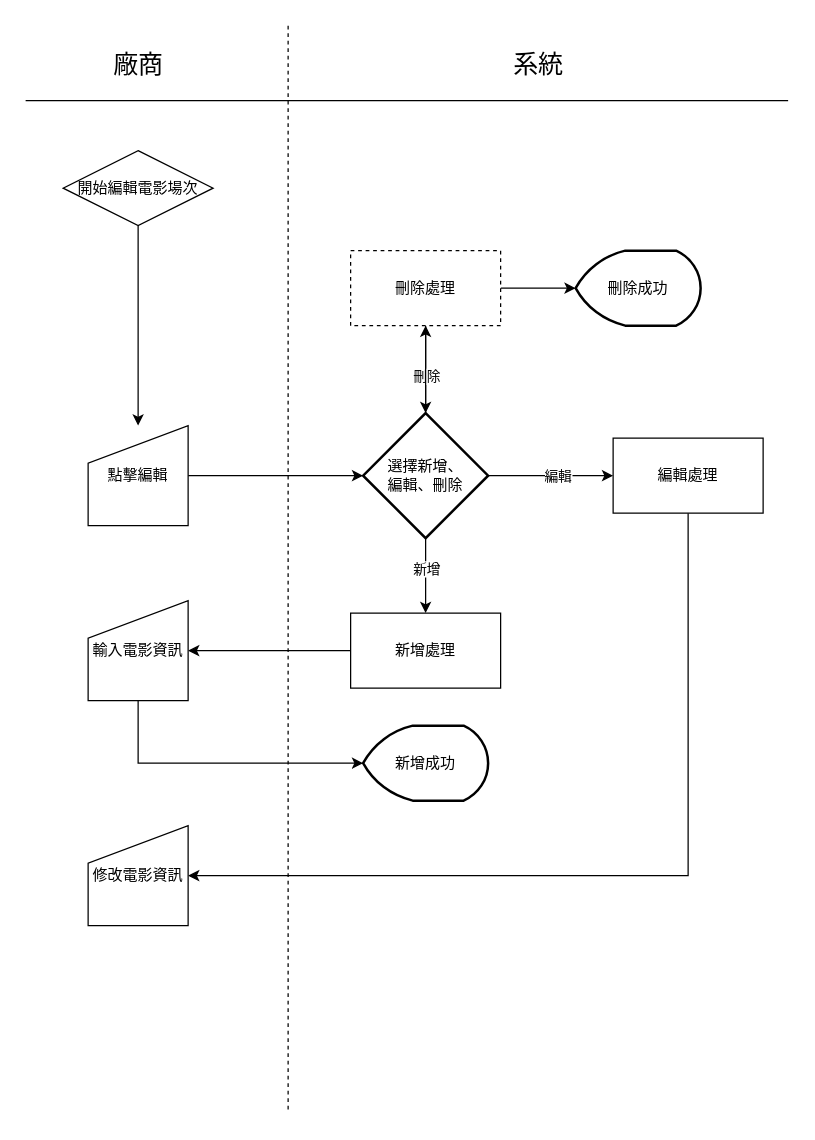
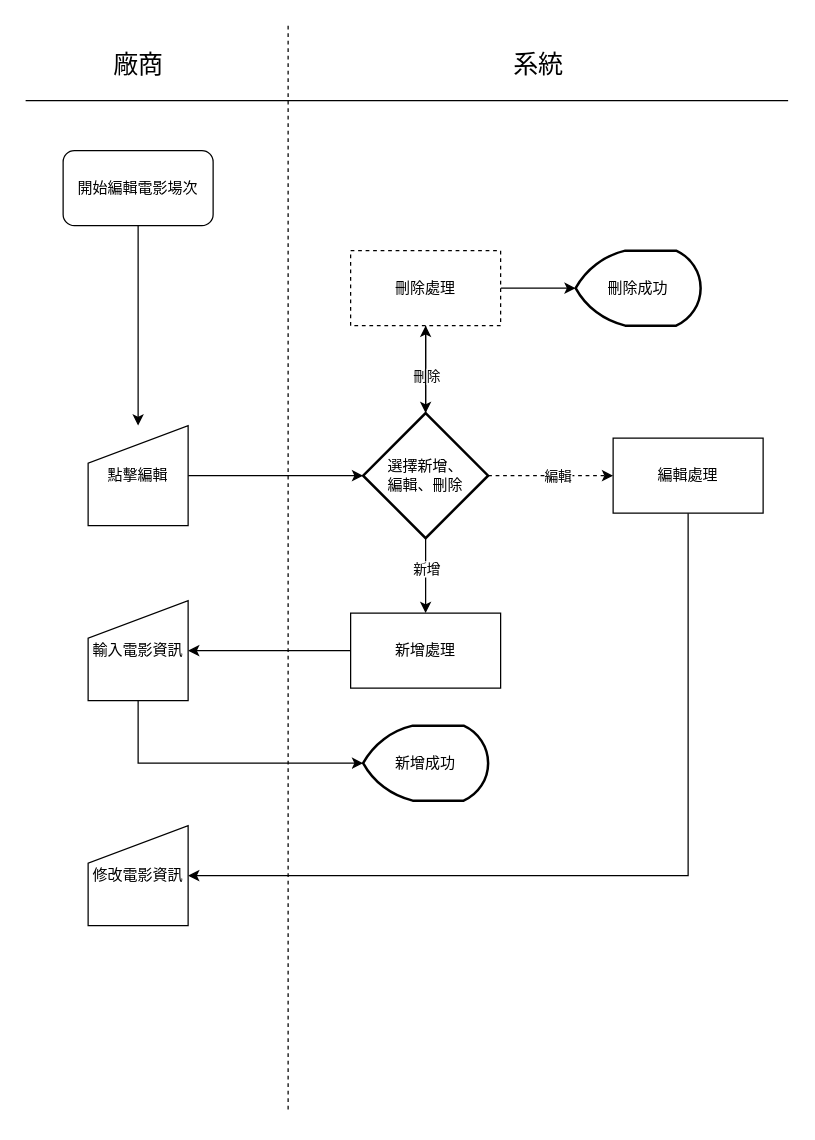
  <mxCell id="0" />
  <mxCell id="1" parent="0" />
  <mxCell id="2" value="" style="endArrow=none;dashed=1;html=1;" parent="1" edge="1"><mxGeometry width="50" height="50" relative="1" as="geometry"><mxPoint x="230" y="20" as="sourcePoint" /><mxPoint x="230" y="890" as="targetPoint" /></mxGeometry></mxCell>
  <mxCell id="3" value="" style="endArrow=none;html=1;" parent="1" edge="1"><mxGeometry width="50" height="50" relative="1" as="geometry"><mxPoint x="20" y="80" as="sourcePoint" /><mxPoint x="630" y="80" as="targetPoint" /></mxGeometry></mxCell>
  <mxCell id="4" value="&lt;span style=&quot;font-size: 20px&quot;&gt;廠商&lt;/span&gt;" style="text;html=1;align=center;verticalAlign=middle;resizable=0;points=[];autosize=1;" parent="1" vertex="1"><mxGeometry x="80" y="40" width="60" height="20" as="geometry" /></mxCell>
  <mxCell id="5" value="&lt;font style=&quot;font-size: 20px&quot;&gt;系統&lt;/font&gt;" style="text;html=1;align=center;verticalAlign=middle;resizable=0;points=[];autosize=1;" parent="1" vertex="1"><mxGeometry x="400" y="40" width="60" height="20" as="geometry" /></mxCell>
  <mxCell id="6" style="edgeStyle=orthogonalEdgeStyle;rounded=0;orthogonalLoop=1;jettySize=auto;html=1;exitX=0.5;exitY=1;exitDx=0;exitDy=0;entryX=0.5;entryY=0;entryDx=0;entryDy=0;" parent="1" source="7" target="9" edge="1"><mxGeometry relative="1" as="geometry" /></mxCell>
- <mxCell id="7" value="開始編輯電影場次" style="rhombus;whiteSpace=wrap;html=1;" parent="1" vertex="1"><mxGeometry x="50" y="120" width="120" height="60" as="geometry" /></mxCell>
+ <mxCell id="7" value="開始編輯電影場次" style="rounded=1;whiteSpace=wrap;html=1;" parent="1" vertex="1"><mxGeometry x="50" y="120" width="120" height="60" as="geometry" /></mxCell>
  <mxCell id="8" style="edgeStyle=orthogonalEdgeStyle;rounded=0;orthogonalLoop=1;jettySize=auto;html=1;exitX=1;exitY=0.5;exitDx=0;exitDy=0;entryX=0;entryY=0.5;entryDx=0;entryDy=0;entryPerimeter=0;" parent="1" source="9" target="16" edge="1"><mxGeometry relative="1" as="geometry" /></mxCell>
  <mxCell id="9" value="點擊編輯" style="shape=manualInput;whiteSpace=wrap;html=1;" parent="1" vertex="1"><mxGeometry x="70" y="340" width="80" height="80" as="geometry" /></mxCell>
  <mxCell id="10" style="edgeStyle=orthogonalEdgeStyle;rounded=0;orthogonalLoop=1;jettySize=auto;html=1;exitX=0.5;exitY=0;exitDx=0;exitDy=0;exitPerimeter=0;entryX=0.5;entryY=1;entryDx=0;entryDy=0;" parent="1" source="16" target="19" edge="1"><mxGeometry relative="1" as="geometry" /></mxCell>
  <mxCell id="11" value="刪除" style="edgeLabel;html=1;align=center;verticalAlign=middle;resizable=0;points=[];" parent="10" vertex="1" connectable="0"><mxGeometry x="0.294" relative="1" as="geometry"><mxPoint y="15.52" as="offset" /></mxGeometry></mxCell>
  <mxCell id="12" style="edgeStyle=orthogonalEdgeStyle;rounded=0;orthogonalLoop=1;jettySize=auto;html=1;exitX=0.5;exitY=1;exitDx=0;exitDy=0;exitPerimeter=0;entryX=0.5;entryY=0;entryDx=0;entryDy=0;" parent="1" source="16" target="23" edge="1"><mxGeometry relative="1" as="geometry" /></mxCell>
  <mxCell id="13" value="新增" style="edgeLabel;html=1;align=center;verticalAlign=middle;resizable=0;points=[];" parent="12" vertex="1" connectable="0"><mxGeometry x="0.288" y="2" relative="1" as="geometry"><mxPoint x="-2" y="-14.83" as="offset" /></mxGeometry></mxCell>
- <mxCell id="14" style="edgeStyle=orthogonalEdgeStyle;rounded=0;orthogonalLoop=1;jettySize=auto;html=1;exitX=1;exitY=0.5;exitDx=0;exitDy=0;exitPerimeter=0;entryX=0;entryY=0.5;entryDx=0;entryDy=0;" parent="1" source="16" target="21" edge="1"><mxGeometry relative="1" as="geometry" /></mxCell>
+ <mxCell id="14" style="edgeStyle=orthogonalEdgeStyle;rounded=0;orthogonalLoop=1;jettySize=auto;html=1;exitX=1;exitY=0.5;exitDx=0;exitDy=0;exitPerimeter=0;entryX=0;entryY=0.5;entryDx=0;entryDy=0;dashed=1;" parent="1" source="16" target="21" edge="1"><mxGeometry relative="1" as="geometry" /></mxCell>
  <mxCell id="15" value="編輯" style="edgeLabel;html=1;align=center;verticalAlign=middle;resizable=0;points=[];" parent="14" vertex="1" connectable="0"><mxGeometry x="0.269" y="-1" relative="1" as="geometry"><mxPoint x="-7.93" y="-1" as="offset" /></mxGeometry></mxCell>
  <mxCell id="16" value="選擇新增、&lt;br&gt;編輯、刪除" style="strokeWidth=2;html=1;shape=mxgraph.flowchart.decision;whiteSpace=wrap;" parent="1" vertex="1"><mxGeometry x="290" y="330" width="100" height="100" as="geometry" /></mxCell>
  <mxCell id="17" value="" style="edgeStyle=orthogonalEdgeStyle;rounded=0;orthogonalLoop=1;jettySize=auto;html=1;" parent="1" source="19" target="16" edge="1"><mxGeometry relative="1" as="geometry" /></mxCell>
  <mxCell id="18" style="edgeStyle=orthogonalEdgeStyle;rounded=0;orthogonalLoop=1;jettySize=auto;html=1;exitX=1;exitY=0.5;exitDx=0;exitDy=0;entryX=0;entryY=0.5;entryDx=0;entryDy=0;entryPerimeter=0;" parent="1" source="19" edge="1"><mxGeometry relative="1" as="geometry"><mxPoint x="460" y="230" as="targetPoint" /></mxGeometry></mxCell>
  <mxCell id="19" value="刪除處理" style="rounded=0;whiteSpace=wrap;html=1;dashed=1;" parent="1" vertex="1"><mxGeometry x="280" y="200" width="120" height="60" as="geometry" /></mxCell>
  <mxCell id="20" style="edgeStyle=orthogonalEdgeStyle;rounded=0;orthogonalLoop=1;jettySize=auto;html=1;exitX=0.5;exitY=1;exitDx=0;exitDy=0;entryX=1;entryY=0.5;entryDx=0;entryDy=0;" parent="1" source="21" target="28" edge="1"><mxGeometry relative="1" as="geometry" /></mxCell>
  <mxCell id="21" value="編輯處理" style="rounded=0;whiteSpace=wrap;html=1;" parent="1" vertex="1"><mxGeometry x="490" y="350" width="120" height="60" as="geometry" /></mxCell>
  <mxCell id="22" style="edgeStyle=orthogonalEdgeStyle;rounded=0;orthogonalLoop=1;jettySize=auto;html=1;exitX=0;exitY=0.5;exitDx=0;exitDy=0;entryX=1;entryY=0.5;entryDx=0;entryDy=0;" parent="1" source="23" target="26" edge="1"><mxGeometry relative="1" as="geometry" /></mxCell>
  <mxCell id="23" value="新增處理" style="rounded=0;whiteSpace=wrap;html=1;" parent="1" vertex="1"><mxGeometry x="280" y="490" width="120" height="60" as="geometry" /></mxCell>
  <mxCell id="24" value="刪除成功" style="strokeWidth=2;html=1;shape=mxgraph.flowchart.display;whiteSpace=wrap;" parent="1" vertex="1"><mxGeometry x="460" y="200" width="100" height="60" as="geometry" /></mxCell>
  <mxCell id="25" style="edgeStyle=orthogonalEdgeStyle;rounded=0;orthogonalLoop=1;jettySize=auto;html=1;exitX=0.5;exitY=1;exitDx=0;exitDy=0;entryX=0;entryY=0.5;entryDx=0;entryDy=0;entryPerimeter=0;" parent="1" source="26" target="27" edge="1"><mxGeometry relative="1" as="geometry" /></mxCell>
  <mxCell id="26" value="輸入電影資訊" style="shape=manualInput;whiteSpace=wrap;html=1;" parent="1" vertex="1"><mxGeometry x="70" y="480" width="80" height="80" as="geometry" /></mxCell>
  <mxCell id="27" value="新增成功" style="strokeWidth=2;html=1;shape=mxgraph.flowchart.display;whiteSpace=wrap;" parent="1" vertex="1"><mxGeometry x="290" y="580" width="100" height="60" as="geometry" /></mxCell>
  <mxCell id="28" value="修改電影資訊" style="shape=manualInput;whiteSpace=wrap;html=1;" parent="1" vertex="1"><mxGeometry x="70" y="660" width="80" height="80" as="geometry" /></mxCell>
